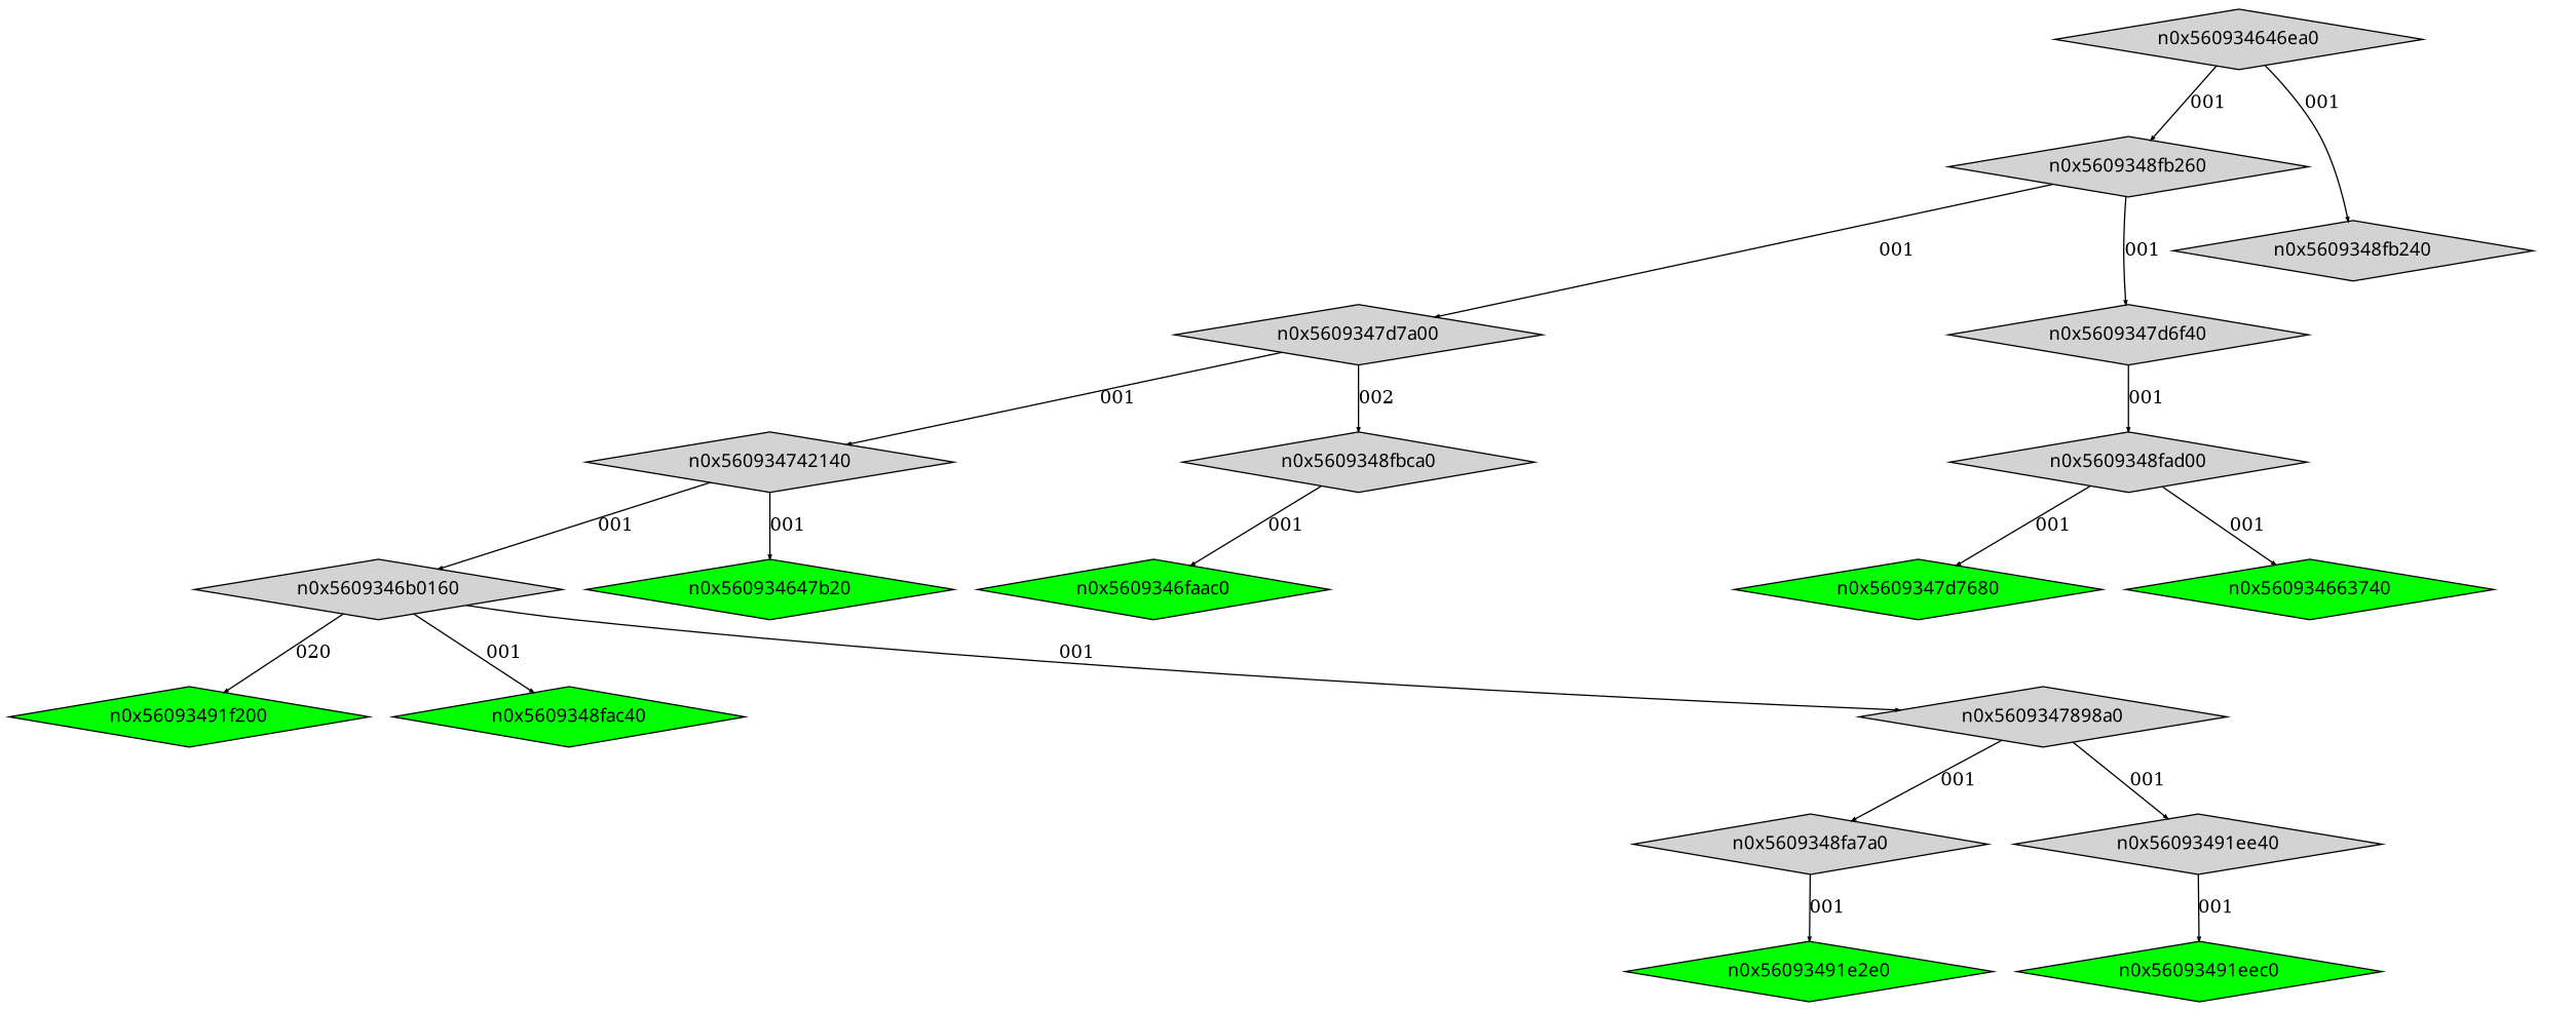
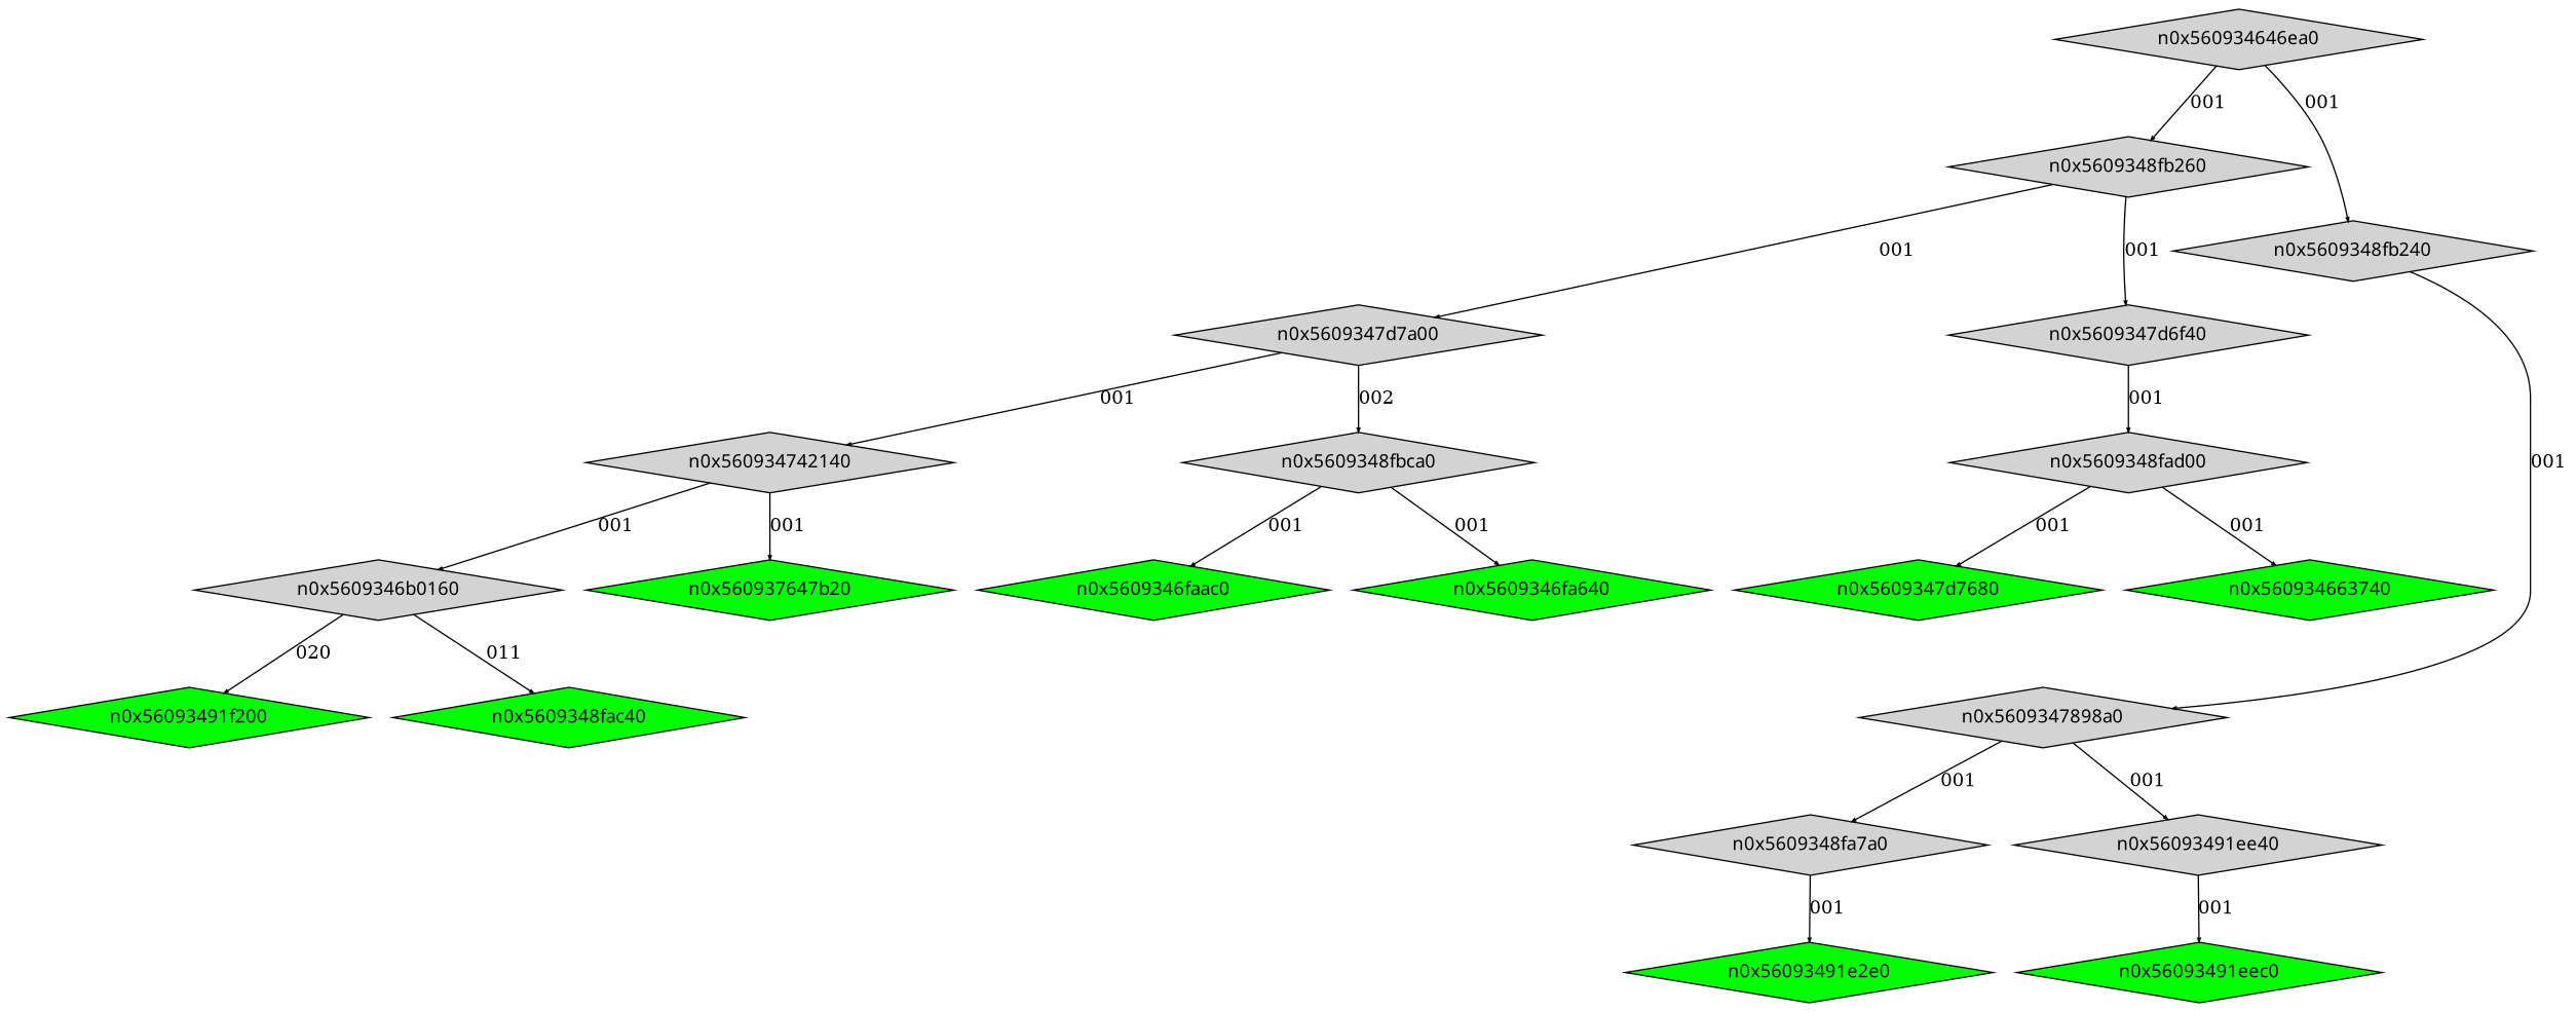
  digraph {
    node [fontname=Terminus shape=diamond style=filled]
    edge [arrowsize=.3]
    n0x560934646ea0 [height=.1 width=.1]
    n0x5609348fb260 [height=.1 width=.1]
    n0x5609348fb240 [height=.1 width=.1]
    n0x5609347d6f40 [height=.1 width=.1]
    n0x5609347d7a00 [height=.1 width=.1]
    n0x5609347898a0 [height=.1 width=.1]
    n0x5609348fad00 [height=.1 width=.1]
    n0x5609348fbca0 [height=.1 width=.1]
    n0x560934742140 [height=.1 width=.1]
    n0x5609348fa7a0 [height=.1 width=.1]
    n0x56093491ee40 [height=.1 width=.1]
    n0x56093491e2e0 [fillcolor=green height=.1 width=.1]
    n0x56093491eec0 [fillcolor=green height=.1 width=.1]
    n0x560934663740 [fillcolor=green height=.1 width=.1]
    n0x5609347d7680 [fillcolor=green height=.1 width=.1]
+   n0x5609346fa640 [fillcolor=green height=.1 width=.1]
    n0x5609346faac0 [fillcolor=green height=.1 width=.1]
-   n0x560934647b20 [fillcolor=green height=.1 width=.1]
+   n0x560934647b20 [fillcolor=green height=.1 width=.1 label=n0x560937647b20]
    n0x5609346b0160 [height=.1 width=.1]
    n0x56093491f200 [fillcolor=green height=.1 width=.1]
    n0x5609348fac40 [fillcolor=green height=.1 width=.1]
    n0x560934646ea0 -> n0x5609348fb260 [label=001]
    n0x560934646ea0 -> n0x5609348fb240 [label=001]
    n0x5609348fb260 -> n0x5609347d6f40 [label=001]
    n0x5609348fb260 -> n0x5609347d7a00 [label=001]
-   n0x5609346b0160 -> n0x5609347898a0 [label=001]
+   n0x5609348fb240 -> n0x5609347898a0 [label=001]
    n0x5609347d6f40 -> n0x5609348fad00 [label=001]
    n0x5609347d7a00 -> n0x5609348fbca0 [label=002]
    n0x5609347d7a00 -> n0x560934742140 [label=001]
    n0x5609347898a0 -> n0x5609348fa7a0 [label=001]
    n0x5609347898a0 -> n0x56093491ee40 [label=001]
    n0x5609348fad00 -> n0x560934663740 [label=001]
    n0x5609348fad00 -> n0x5609347d7680 [label=001]
+   n0x5609348fbca0 -> n0x5609346fa640 [label=001]
    n0x5609348fbca0 -> n0x5609346faac0 [label=001]
    n0x560934742140 -> n0x560934647b20 [label=001]
    n0x560934742140 -> n0x5609346b0160 [label=001]
    n0x5609348fa7a0 -> n0x56093491e2e0 [label=001]
    n0x56093491ee40 -> n0x56093491eec0 [label=001]
    n0x5609346b0160 -> n0x56093491f200 [label=020]
-   n0x5609346b0160 -> n0x5609348fac40 [label=001]
+   n0x5609346b0160 -> n0x5609348fac40 [label=011]
  }
